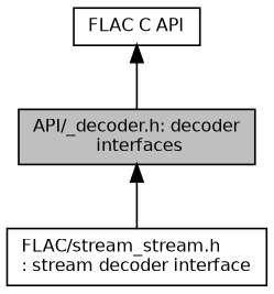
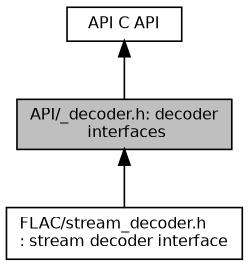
  digraph {
    rankdir=TB
    node [color=black fillcolor=white fontname=Helvetica fontsize=10 shape=record style=filled]
    edge [dir=back fontname=Helvetica fontsize=10 labelfontname=Helvetica labelfontsize=10 shape=plaintext style=solid]
-   n1 [height=0.2 label="FLAC C API" width=0.4]
+   n1 [height=0.2 label="API C API" width=0.4]
    n2 [fillcolor=grey75 fontcolor=black height=0.2 label="API/_decoder.h: decoder\l interfaces" width=0.4]
-   n3 [height=0.2 label="FLAC/stream_stream.h\l: stream decoder interface" width=0.4]
+   n3 [height=0.2 label="FLAC/stream_decoder.h\l: stream decoder interface" width=0.4]
    n1 -> n2
    n2 -> n3
  }
